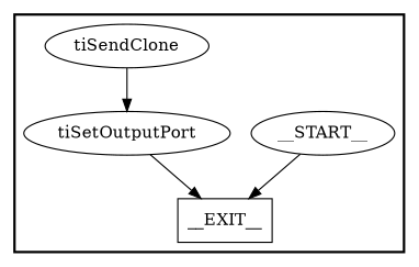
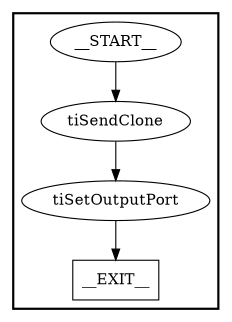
  digraph {
    node [shape=ellipse style=solid]
    n1 [label=__START__]
    n2 [label=tiSendClone]
    n3 [label=__EXIT__ shape=rectangle]
    n4 [label=tiSetOutputPort]
    subgraph cluster_1 {
      labeljust=r
      style=bold
      n1
      n2
      n3
      n4
    }
-   n1 -> n3
+   n1 -> n2
    n2 -> n4
    n4 -> n3
  }
